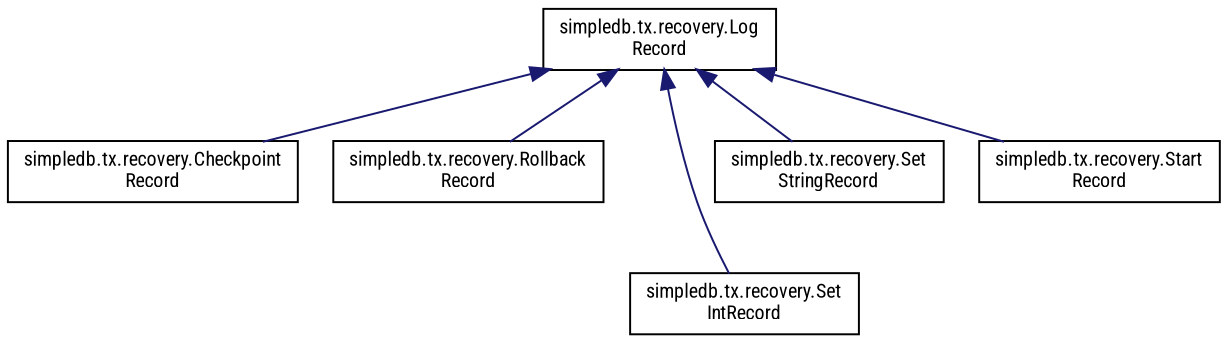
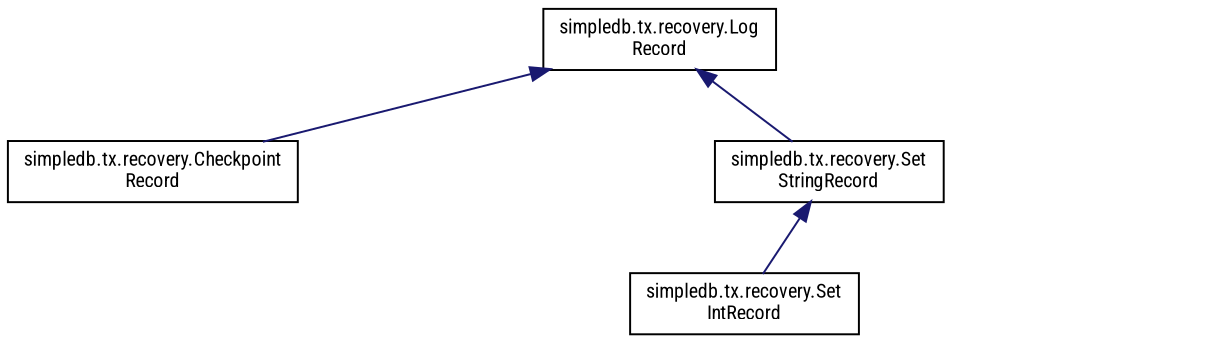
  digraph {
    fontname="Roboto Condensed"
    rankdir=TB
    node [color=black fillcolor=white fontname="Roboto Condensed" fontsize=10 shape=record style=filled]
    edge [color=midnightblue dir=back fontname="Roboto Condensed" fontsize=10 labelfontname=Helvetica labelfontsize=10 style=solid]
    n1 [height=0.2 label="simpledb.tx.recovery.Log\lRecord" width=0.4]
    n2 [height=0.2 label="simpledb.tx.recovery.Checkpoint\lRecord" width=0.4]
-   n3 [height=0.2 label="simpledb.tx.recovery.Rollback\lRecord" width=0.4]
    n4 [height=0.2 label="simpledb.tx.recovery.Set\lIntRecord" width=0.4]
    n5 [height=0.2 label="simpledb.tx.recovery.Set\lStringRecord" width=0.4]
-   n6 [height=0.2 label="simpledb.tx.recovery.Start\lRecord" width=0.4]
    n1 -> n2
-   n1 -> n3
-   n1 -> n4
+   n5 -> n4
    n1 -> n5
-   n1 -> n6
  }
